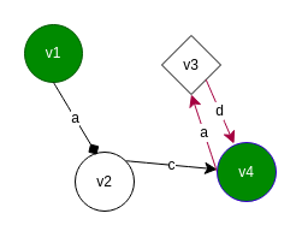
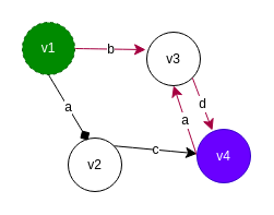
  <mxCell id="0" />
  <mxCell id="1" parent="0" />
- <mxCell id="2" value="v1" style="ellipse;whiteSpace=wrap;html=1;aspect=fixed;fillColor=#008a00;fontColor=#ffffff;strokeColor=#005700;" vertex="1" parent="1"><mxGeometry x="20" y="20" width="48" height="48" as="geometry" /></mxCell>
+ <mxCell id="2" value="v1" style="ellipse;whiteSpace=wrap;html=1;aspect=fixed;fillColor=#008a00;fontColor=#ffffff;strokeColor=#005700;dashed=1;" vertex="1" parent="1"><mxGeometry x="20" y="20" width="48" height="48" as="geometry" /></mxCell>
  <mxCell id="3" value="c" style="edgeStyle=none;curved=1;rounded=0;orthogonalLoop=1;jettySize=auto;html=1;exitX=1;exitY=0;exitDx=0;exitDy=0;fontSize=12;startSize=8;endSize=8;" edge="1" parent="1" source="4" target="7"><mxGeometry relative="1" as="geometry" /></mxCell>
  <mxCell id="4" value="v2" style="ellipse;whiteSpace=wrap;html=1;aspect=fixed;" vertex="1" parent="1"><mxGeometry x="62" y="126" width="49" height="49" as="geometry" /></mxCell>
- <mxCell id="5" value="v3" style="rhombus;whiteSpace=wrap;html=1;aspect=fixed;" vertex="1" parent="1"><mxGeometry x="134" y="29" width="49" height="49" as="geometry" /></mxCell>
+ <mxCell id="5" value="v3" style="ellipse;whiteSpace=wrap;html=1;aspect=fixed;" vertex="1" parent="1"><mxGeometry x="134" y="29" width="49" height="49" as="geometry" /></mxCell>
  <mxCell id="6" value="a" style="edgeStyle=none;curved=1;rounded=0;orthogonalLoop=1;jettySize=auto;html=1;exitX=0;exitY=0.5;exitDx=0;exitDy=0;entryX=0.5;entryY=1;entryDx=0;entryDy=0;fontSize=12;startSize=8;endSize=8;fillColor=#d80073;strokeColor=#A50040;" edge="1" parent="1" source="7" target="5"><mxGeometry relative="1" as="geometry" /></mxCell>
- <mxCell id="7" value="v4" style="ellipse;whiteSpace=wrap;html=1;aspect=fixed;fillColor=#008a00;fontColor=#ffffff;strokeColor=#3700CC;" vertex="1" parent="1"><mxGeometry x="180" y="118" width="49" height="49" as="geometry" /></mxCell>
+ <mxCell id="7" value="v4" style="ellipse;whiteSpace=wrap;html=1;aspect=fixed;fillColor=#6a00ff;fontColor=#ffffff;strokeColor=#3700CC;" vertex="1" parent="1"><mxGeometry x="180" y="118" width="49" height="49" as="geometry" /></mxCell>
  <mxCell id="8" value="a" style="edgeStyle=none;curved=1;rounded=0;orthogonalLoop=1;jettySize=auto;html=1;exitX=0.5;exitY=1;exitDx=0;exitDy=0;entryX=0.367;entryY=0.041;entryDx=0;entryDy=0;entryPerimeter=0;fontSize=12;startSize=8;endSize=8;endArrow=diamond;" edge="1" parent="1" source="2" target="4"><mxGeometry relative="1" as="geometry" /></mxCell>
  <mxCell id="9" value="d" style="edgeStyle=none;curved=1;rounded=0;orthogonalLoop=1;jettySize=auto;html=1;exitX=1;exitY=1;exitDx=0;exitDy=0;entryX=0.286;entryY=0.02;entryDx=0;entryDy=0;entryPerimeter=0;fontSize=12;startSize=8;endSize=8;fillColor=#d80073;strokeColor=#A50040;" edge="1" parent="1" source="5" target="7"><mxGeometry relative="1" as="geometry" /></mxCell>
+ <mxCell id="10" value="b" style="edgeStyle=none;curved=1;rounded=0;orthogonalLoop=1;jettySize=auto;html=1;exitX=1;exitY=0.5;exitDx=0;exitDy=0;entryX=-0.02;entryY=0.327;entryDx=0;entryDy=0;entryPerimeter=0;fontSize=12;startSize=8;endSize=8;fillColor=#d80073;strokeColor=#A50040;" edge="1" parent="1" source="2" target="5"><mxGeometry relative="1" as="geometry" /></mxCell>
